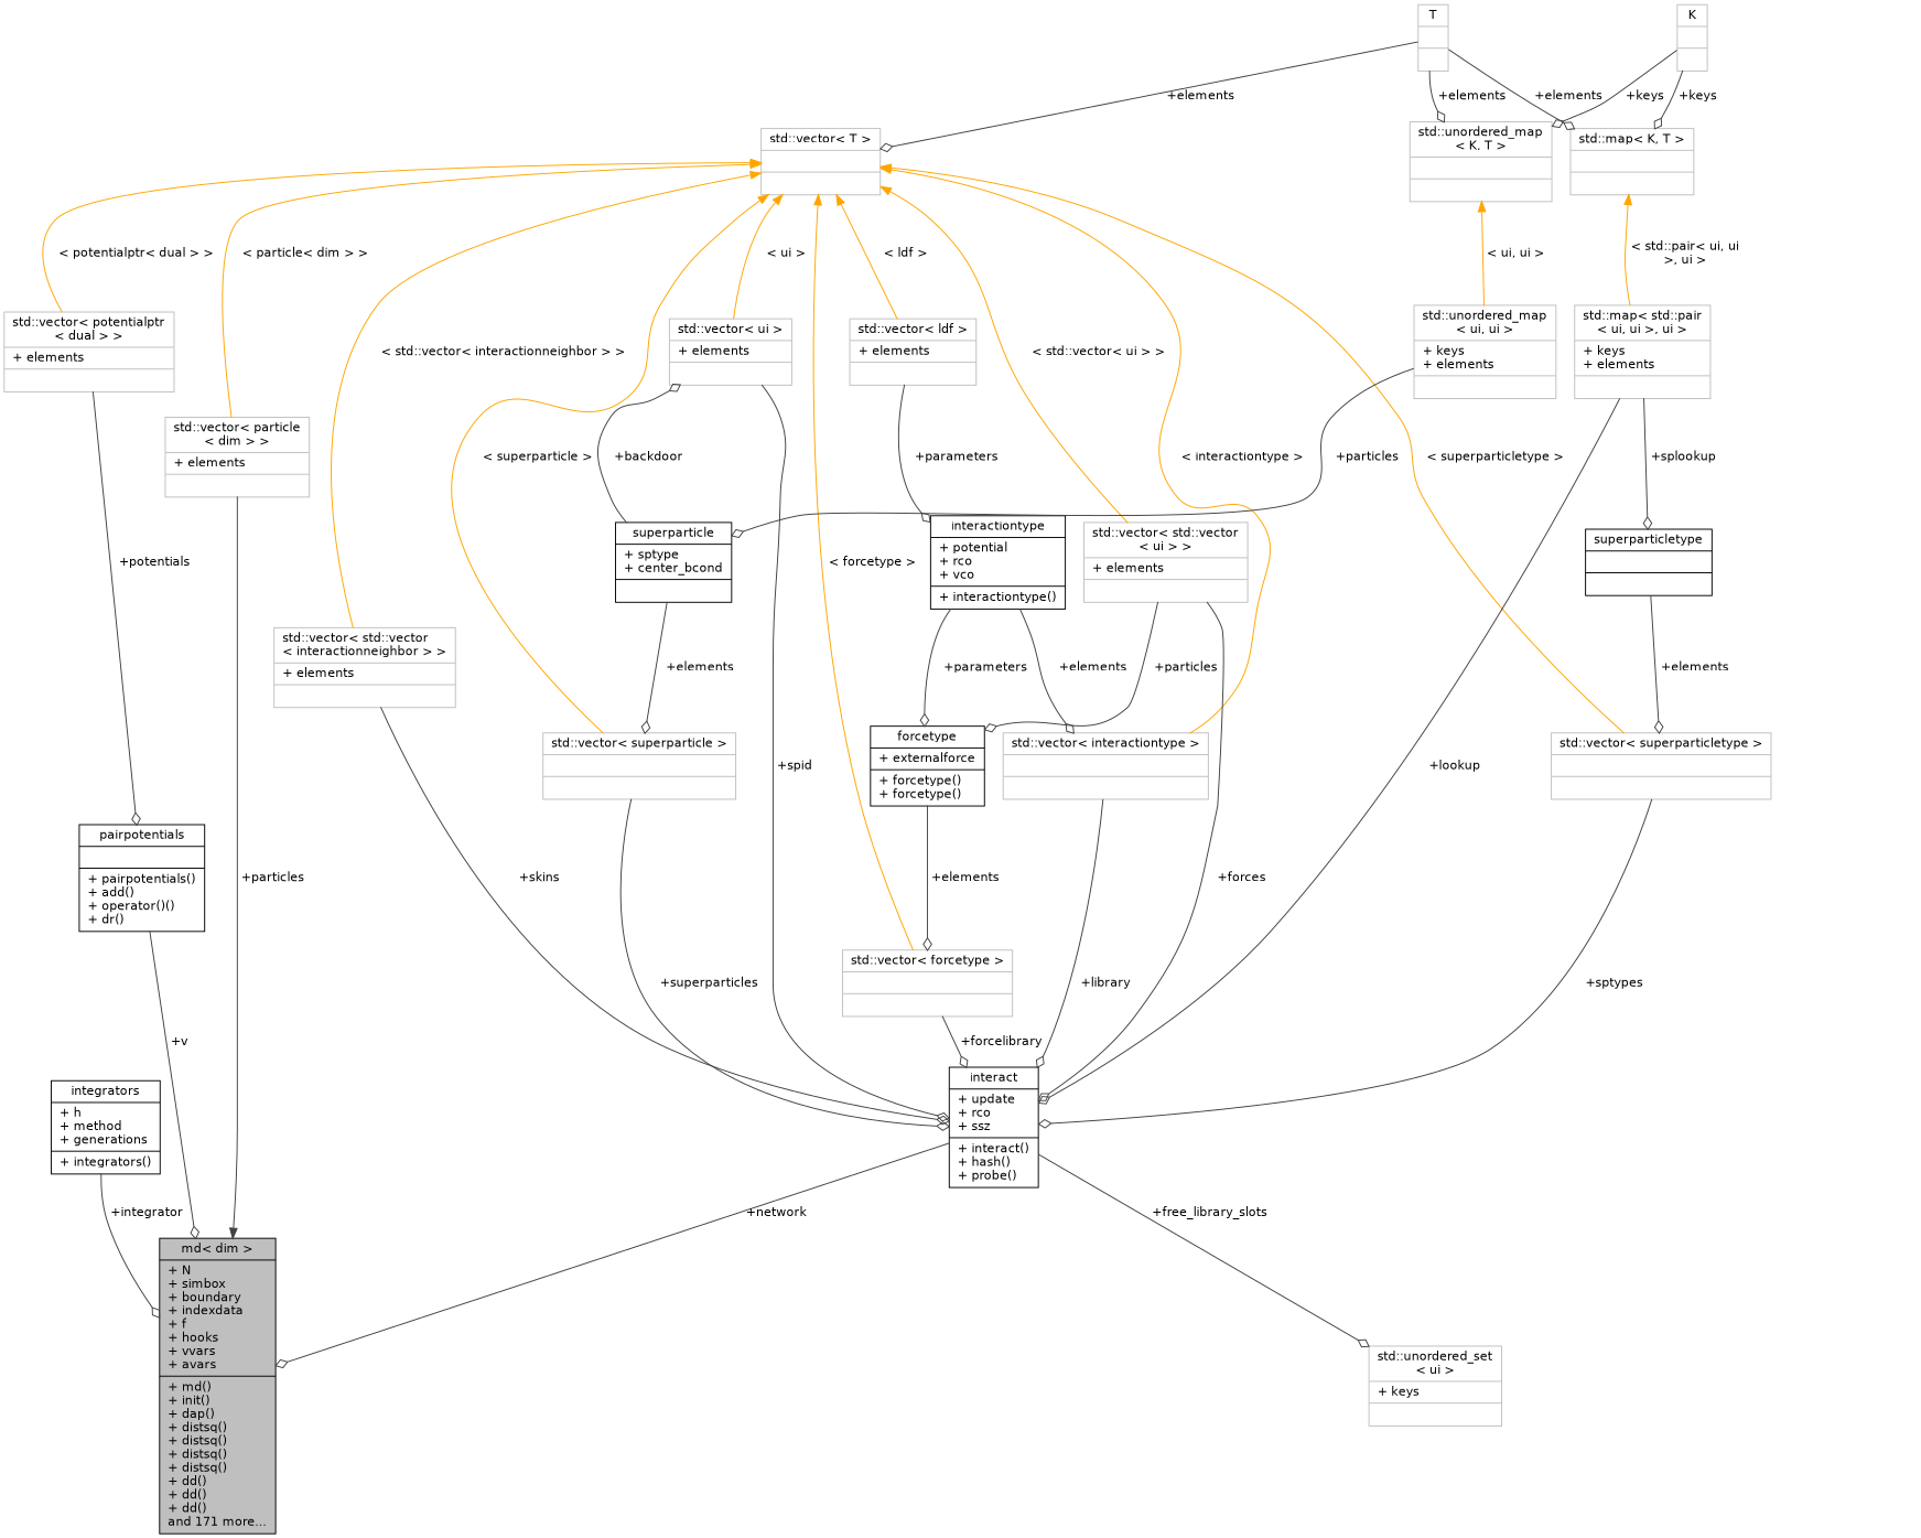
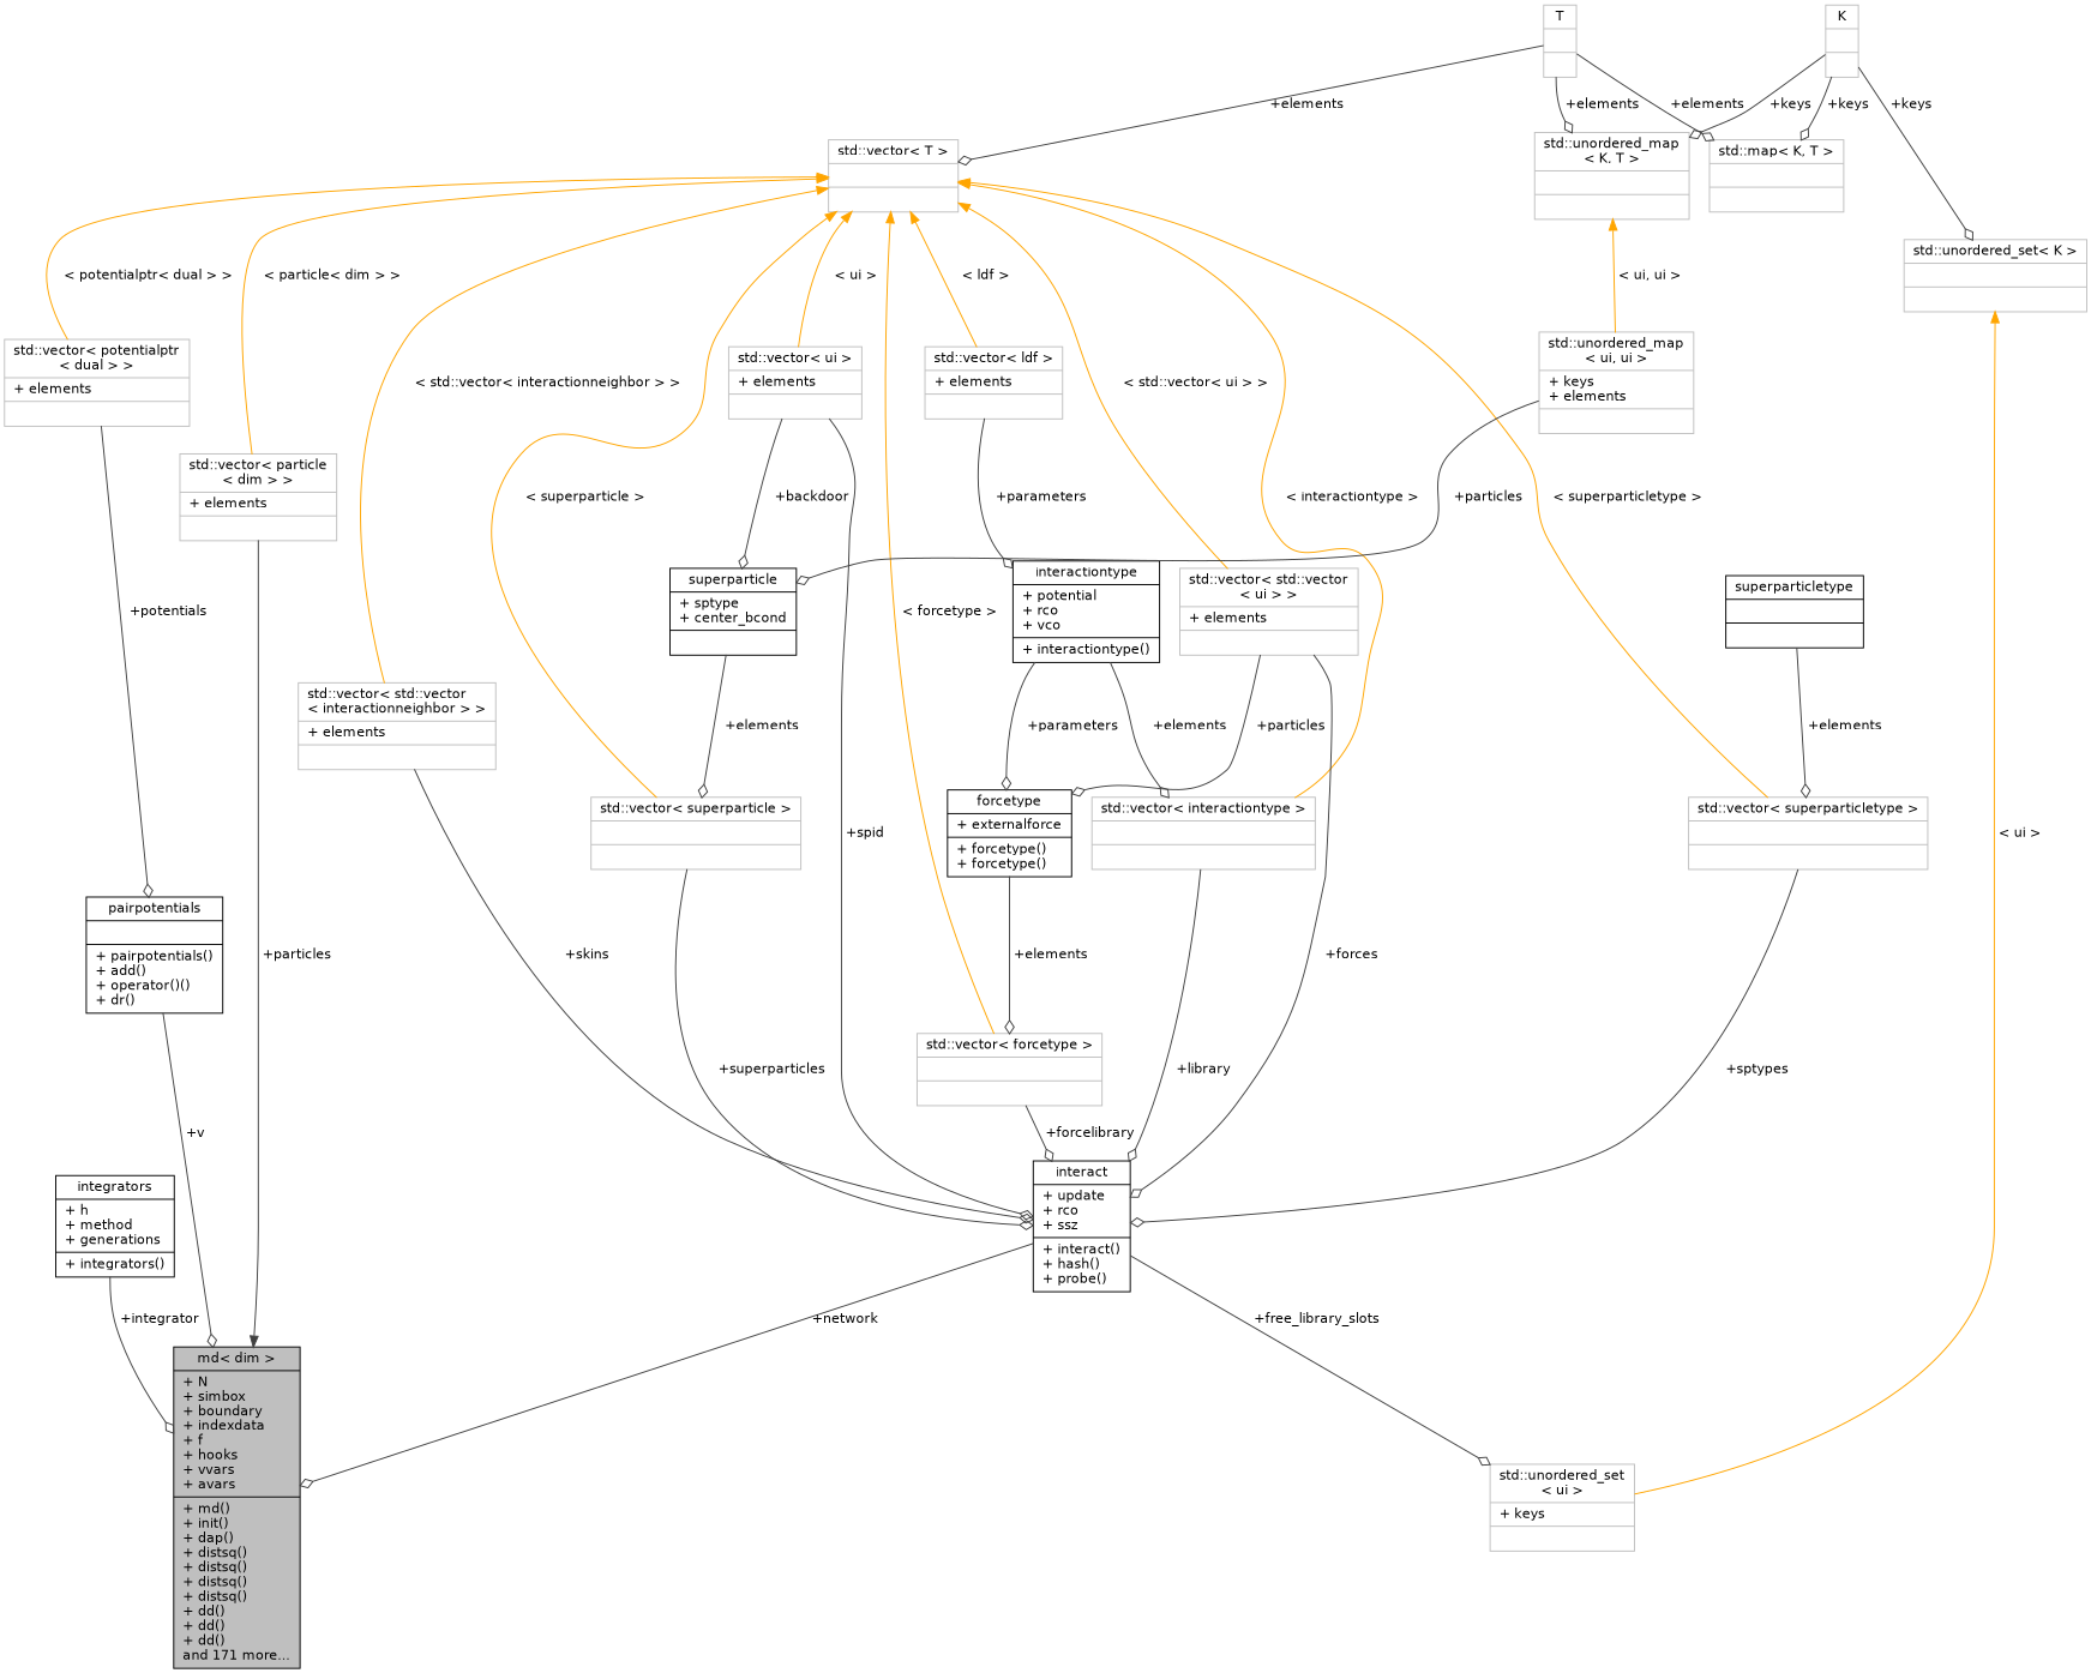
  digraph {
    node [color=grey75 fontname=Helvetica fontsize=12 shape=record]
    edge [arrowhead=odiamond color=grey25 fontname=Helvetica fontsize=12 labelfontname=Helvetica labelfontsize=12 style=solid]
    n1 [color=black fillcolor=grey75 fontcolor=black height=0.2 label="{md\< dim \>\n|+ N\l+ simbox\l+ boundary\l+ indexdata\l+ f\l+ hooks\l+ vvars\l+ avars\l|+ md()\l+ init()\l+ dap()\l+ distsq()\l+ distsq()\l+ distsq()\l+ distsq()\l+ dd()\l+ dd()\l+ dd()\land 171 more...\l}" style=filled width=0.4]
    n2 [color=black height=0.2 label="{integrators\n|+ h\l+ method\l+ generations\l|+ integrators()\l}" width=0.4]
    n3 [color=black height=0.2 label="{pairpotentials\n||+ pairpotentials()\l+ add()\l+ operator()()\l+ dr()\l}" width=0.4]
    n4 [height=0.2 label="{std::vector\< potentialptr\l\< dual \> \>\n|+ elements\l|}" width=0.4]
    n5 [height=0.2 label="{std::vector\< T \>\n||}" width=0.4]
    n6 [height=0.2 label="{std::vector\< particle\l\< dim \> \>\n|+ elements\l|}" width=0.4]
    n7 [height=0.2 label="{std::vector\< forcetype \>\n||}" width=0.4]
    n8 [height=0.2 label="{std::vector\< ldf \>\n|+ elements\l|}" width=0.4]
    n9 [height=0.2 label="{std::vector\< std::vector\l\< ui \> \>\n|+ elements\l|}" width=0.4]
    n10 [height=0.2 label="{std::vector\< std::vector\l\< interactionneighbor \> \>\n|+ elements\l|}" width=0.4]
    n11 [height=0.2 label="{std::vector\< superparticle \>\n||}" width=0.4]
    n12 [height=0.2 label="{std::vector\< ui \>\n|+ elements\l|}" width=0.4]
    n13 [height=0.2 label="{std::vector\< superparticletype \>\n||}" width=0.4]
    n14 [height=0.2 label="{std::vector\< interactiontype \>\n||}" width=0.4]
    n15 [color=black height=0.2 label="{interact\n|+ update\l+ rco\l+ ssz\l|+ interact()\l+ hash()\l+ probe()\l}" width=0.4]
    n16 [color=black height=0.2 label="{interactiontype\n|+ potential\l+ rco\l+ vco\l|+ interactiontype()\l}" width=0.4]
    n17 [color=black height=0.2 label="{forcetype\n|+ externalforce\l|+ forcetype()\l+ forcetype()\l}" width=0.4]
    n18 [color=black height=0.2 label="{superparticle\n|+ sptype\l+ center_bcond\l|}" width=0.4]
    n19 [height=0.2 label="{T\n||}" width=0.4]
    n20 [height=0.2 label="{std::unordered_map\l\< K, T \>\n||}" width=0.4]
    n21 [height=0.2 label="{std::map\< K, T \>\n||}" width=0.4]
    n22 [height=0.2 label="{std::unordered_map\l\< ui, ui \>\n|+ keys\l+ elements\l|}" width=0.4]
-   n23 [height=0.2 label="{std::map\< std::pair\l\< ui, ui \>, ui \>\n|+ keys\l+ elements\l|}" width=0.4]
    n24 [height=0.2 label="{std::unordered_set\l\< ui \>\n|+ keys\l|}" width=0.4]
    n25 [height=0.2 label="{K\n||}" width=0.4]
+   n26 [height=0.2 label="{std::unordered_set\< K \>\n||}" width=0.4]
    n27 [color=black height=0.2 label="{superparticletype\n||}" width=0.4]
    n2 -> n1 [label=" +integrator"]
    n3 -> n1 [label=" +v"]
    n4 -> n3 [label=" +potentials"]
    n5 -> n4 [color=orange dir=back label=" \< potentialptr\< dual \> \>" arrowhead=""]
    n5 -> n6 [color=orange dir=back label=" \< particle\< dim \> \>" arrowhead=""]
    n5 -> n7 [color=orange dir=back label=" \< forcetype \>" arrowhead=""]
    n5 -> n8 [color=orange dir=back label=" \< ldf \>" arrowhead=""]
    n5 -> n9 [color=orange dir=back label=" \< std::vector\< ui \> \>" arrowhead=""]
    n5 -> n10 [color=orange dir=back label=" \< std::vector\< interactionneighbor \> \>" arrowhead=""]
    n5 -> n11 [color=orange dir=back label=" \< superparticle \>" arrowhead=""]
    n5 -> n12 [color=orange dir=back label=" \< ui \>" arrowhead=""]
    n5 -> n13 [color=orange dir=back label=" \< superparticletype \>" arrowhead=""]
    n5 -> n14 [color=orange dir=back label=" \< interactiontype \>" arrowhead=""]
    n6 -> n1 [arrowhead=normal label=" +particles"]
    n7 -> n15 [label=" +forcelibrary"]
    n8 -> n16 [label=" +parameters"]
    n9 -> n15 [label=" +forces"]
    n9 -> n17 [label=" +particles"]
    n10 -> n15 [label=" +skins"]
    n11 -> n15 [label=" +superparticles"]
    n12 -> n15 [label=" +spid"]
-   n18 -> n12 [label=" +backdoor"]
+   n12 -> n18 [label=" +backdoor"]
    n13 -> n15 [label=" +sptypes"]
    n14 -> n15 [label=" +library"]
    n15 -> n1 [label=" +network"]
    n15 -> n24 [label=" +free_library_slots"]
    n16 -> n14 [label=" +elements"]
    n16 -> n17 [label=" +parameters"]
    n17 -> n7 [label=" +elements"]
    n18 -> n11 [label=" +elements"]
    n19 -> n5 [label=" +elements"]
    n19 -> n20 [label=" +elements"]
    n19 -> n21 [label=" +elements"]
    n20 -> n22 [color=orange dir=back label=" \< ui, ui \>" arrowhead=""]
-   n21 -> n23 [color=orange dir=back label=" \< std::pair\< ui, ui\l \>, ui \>" arrowhead=""]
    n22 -> n18 [label=" +particles"]
-   n23 -> n15 [label=" +lookup"]
-   n23 -> n27 [label=" +splookup"]
    n25 -> n20 [label=" +keys"]
    n25 -> n21 [label=" +keys"]
+   n25 -> n26 [label=" +keys"]
+   n26 -> n24 [color=orange dir=back label=" \< ui \>" arrowhead=""]
    n27 -> n13 [label=" +elements"]
  }
